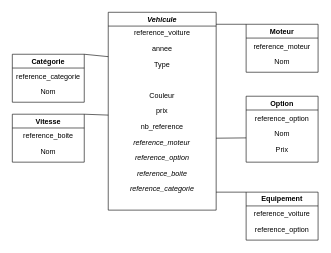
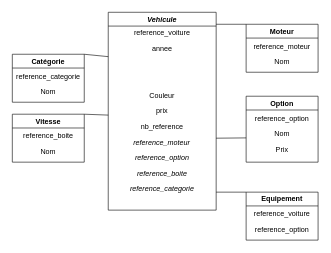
  <mxCell id="0" />
  <mxCell id="1" parent="0" />
  <mxCell id="2" value="&lt;div&gt;&lt;b&gt;Vehicule&lt;/b&gt;&lt;/div&gt;" style="swimlane;whiteSpace=wrap;html=1;fontStyle=2" vertex="1" parent="1"><mxGeometry x="180" y="20" width="180" height="330" as="geometry" /></mxCell>
  <mxCell id="3" value="annee" style="text;html=1;align=center;verticalAlign=middle;whiteSpace=wrap;rounded=0;" vertex="1" parent="2"><mxGeometry y="48" width="180" height="26" as="geometry" /></mxCell>
  <mxCell id="4" value="reference_voiture" style="text;html=1;align=center;verticalAlign=middle;whiteSpace=wrap;rounded=0;" vertex="1" parent="2"><mxGeometry y="22" width="180" height="26" as="geometry" /></mxCell>
- <mxCell id="5" value="Type" style="text;html=1;align=center;verticalAlign=middle;whiteSpace=wrap;rounded=0;" vertex="1" parent="2"><mxGeometry y="74" width="180" height="26" as="geometry" /></mxCell>
  <mxCell id="6" value="Couleur" style="text;html=1;align=center;verticalAlign=middle;whiteSpace=wrap;rounded=0;" vertex="1" parent="2"><mxGeometry y="126" width="180" height="26" as="geometry" /></mxCell>
  <mxCell id="7" value="prix" style="text;html=1;align=center;verticalAlign=middle;whiteSpace=wrap;rounded=0;" vertex="1" parent="2"><mxGeometry y="152" width="180" height="26" as="geometry" /></mxCell>
  <mxCell id="8" value="nb_reference" style="text;html=1;align=center;verticalAlign=middle;whiteSpace=wrap;rounded=0;" vertex="1" parent="2"><mxGeometry y="178" width="180" height="26" as="geometry" /></mxCell>
  <mxCell id="9" value="&lt;i&gt;reference_moteur&lt;/i&gt;" style="text;whiteSpace=wrap;html=1;" vertex="1" parent="2"><mxGeometry x="40" y="204" width="100" height="26" as="geometry" /></mxCell>
  <mxCell id="10" value="reference_option" style="text;html=1;align=center;verticalAlign=middle;whiteSpace=wrap;rounded=0;fontStyle=2" vertex="1" parent="2"><mxGeometry x="30" y="230" width="120" height="26" as="geometry" /></mxCell>
  <mxCell id="11" value="reference_boite" style="text;html=1;align=center;verticalAlign=middle;whiteSpace=wrap;rounded=0;fontStyle=2" vertex="1" parent="2"><mxGeometry x="30" y="256" width="120" height="26" as="geometry" /></mxCell>
  <mxCell id="12" value="reference_categorie" style="text;html=1;align=center;verticalAlign=middle;whiteSpace=wrap;rounded=0;fontStyle=2" vertex="1" parent="2"><mxGeometry x="30" y="282" width="120" height="26" as="geometry" /></mxCell>
  <mxCell id="13" value="&lt;div&gt;Moteur&lt;/div&gt;" style="swimlane;whiteSpace=wrap;html=1;" vertex="1" parent="1"><mxGeometry x="410" y="40" width="120" height="80" as="geometry" /></mxCell>
  <mxCell id="14" value="Nom" style="text;html=1;align=center;verticalAlign=middle;whiteSpace=wrap;rounded=0;" vertex="1" parent="13"><mxGeometry y="50" width="120" height="26" as="geometry" /></mxCell>
  <mxCell id="15" value="reference_moteur" style="text;html=1;align=center;verticalAlign=middle;whiteSpace=wrap;rounded=0;" vertex="1" parent="13"><mxGeometry y="24" width="120" height="26" as="geometry" /></mxCell>
  <mxCell id="16" value="&lt;div&gt;Option&lt;/div&gt;" style="swimlane;whiteSpace=wrap;html=1;" vertex="1" parent="1"><mxGeometry x="410" y="160" width="120" height="110" as="geometry" /></mxCell>
  <mxCell id="17" value="Nom" style="text;html=1;align=center;verticalAlign=middle;whiteSpace=wrap;rounded=0;" vertex="1" parent="16"><mxGeometry y="50" width="120" height="26" as="geometry" /></mxCell>
  <mxCell id="18" value="reference_option" style="text;html=1;align=center;verticalAlign=middle;whiteSpace=wrap;rounded=0;" vertex="1" parent="16"><mxGeometry y="24" width="120" height="26" as="geometry" /></mxCell>
  <mxCell id="19" value="Prix" style="text;html=1;align=center;verticalAlign=middle;whiteSpace=wrap;rounded=0;" vertex="1" parent="16"><mxGeometry y="76" width="120" height="26" as="geometry" /></mxCell>
  <mxCell id="20" value="&lt;div&gt;Vitesse&lt;/div&gt;" style="swimlane;whiteSpace=wrap;html=1;" vertex="1" parent="1"><mxGeometry x="20" y="190" width="120" height="80" as="geometry" /></mxCell>
  <mxCell id="21" value="Nom" style="text;html=1;align=center;verticalAlign=middle;whiteSpace=wrap;rounded=0;" vertex="1" parent="20"><mxGeometry y="50" width="120" height="26" as="geometry" /></mxCell>
  <mxCell id="22" value="reference_boite" style="text;html=1;align=center;verticalAlign=middle;whiteSpace=wrap;rounded=0;" vertex="1" parent="20"><mxGeometry y="24" width="120" height="26" as="geometry" /></mxCell>
  <mxCell id="23" value="&lt;div&gt;Catégorie&lt;/div&gt;" style="swimlane;whiteSpace=wrap;html=1;" vertex="1" parent="1"><mxGeometry x="20" y="90" width="120" height="80" as="geometry" /></mxCell>
  <mxCell id="24" value="Nom" style="text;html=1;align=center;verticalAlign=middle;whiteSpace=wrap;rounded=0;" vertex="1" parent="23"><mxGeometry y="50" width="120" height="26" as="geometry" /></mxCell>
  <mxCell id="25" value="reference_categorie" style="text;html=1;align=center;verticalAlign=middle;whiteSpace=wrap;rounded=0;" vertex="1" parent="23"><mxGeometry y="24" width="120" height="26" as="geometry" /></mxCell>
  <mxCell id="26" value="&lt;div&gt;Equipement&lt;/div&gt;" style="swimlane;whiteSpace=wrap;html=1;" vertex="1" parent="1"><mxGeometry x="410" y="320" width="120" height="80" as="geometry" /></mxCell>
  <mxCell id="27" value="reference_option" style="text;html=1;align=center;verticalAlign=middle;whiteSpace=wrap;rounded=0;" vertex="1" parent="26"><mxGeometry y="50" width="120" height="26" as="geometry" /></mxCell>
  <mxCell id="28" value="reference_voiture" style="text;html=1;align=center;verticalAlign=middle;whiteSpace=wrap;rounded=0;" vertex="1" parent="26"><mxGeometry y="24" width="120" height="26" as="geometry" /></mxCell>
  <mxCell id="29" value="" style="endArrow=none;html=1;rounded=0;entryX=0;entryY=0.75;entryDx=0;entryDy=0;" edge="1" parent="1" target="17"><mxGeometry width="50" height="50" relative="1" as="geometry"><mxPoint x="360" y="230" as="sourcePoint" /><mxPoint x="400" y="230" as="targetPoint" /></mxGeometry></mxCell>
  <mxCell id="30" value="" style="endArrow=none;html=1;rounded=0;entryX=0;entryY=0.75;entryDx=0;entryDy=0;" edge="1" parent="1"><mxGeometry width="50" height="50" relative="1" as="geometry"><mxPoint x="360" y="320" as="sourcePoint" /><mxPoint x="410" y="320" as="targetPoint" /></mxGeometry></mxCell>
  <mxCell id="31" value="" style="endArrow=none;html=1;rounded=0;entryX=0;entryY=0.75;entryDx=0;entryDy=0;" edge="1" parent="1"><mxGeometry width="50" height="50" relative="1" as="geometry"><mxPoint x="360" y="40" as="sourcePoint" /><mxPoint x="410" y="40" as="targetPoint" /></mxGeometry></mxCell>
  <mxCell id="32" value="" style="endArrow=none;html=1;rounded=0;entryX=0;entryY=1;entryDx=0;entryDy=0;" edge="1" parent="1" target="3"><mxGeometry width="50" height="50" relative="1" as="geometry"><mxPoint x="140" y="90" as="sourcePoint" /><mxPoint x="160" y="90" as="targetPoint" /></mxGeometry></mxCell>
  <mxCell id="33" value="" style="endArrow=none;html=1;rounded=0;entryX=0;entryY=0.75;entryDx=0;entryDy=0;" edge="1" parent="1" target="7"><mxGeometry width="50" height="50" relative="1" as="geometry"><mxPoint x="140" y="190" as="sourcePoint" /><mxPoint x="178" y="191" as="targetPoint" /></mxGeometry></mxCell>
